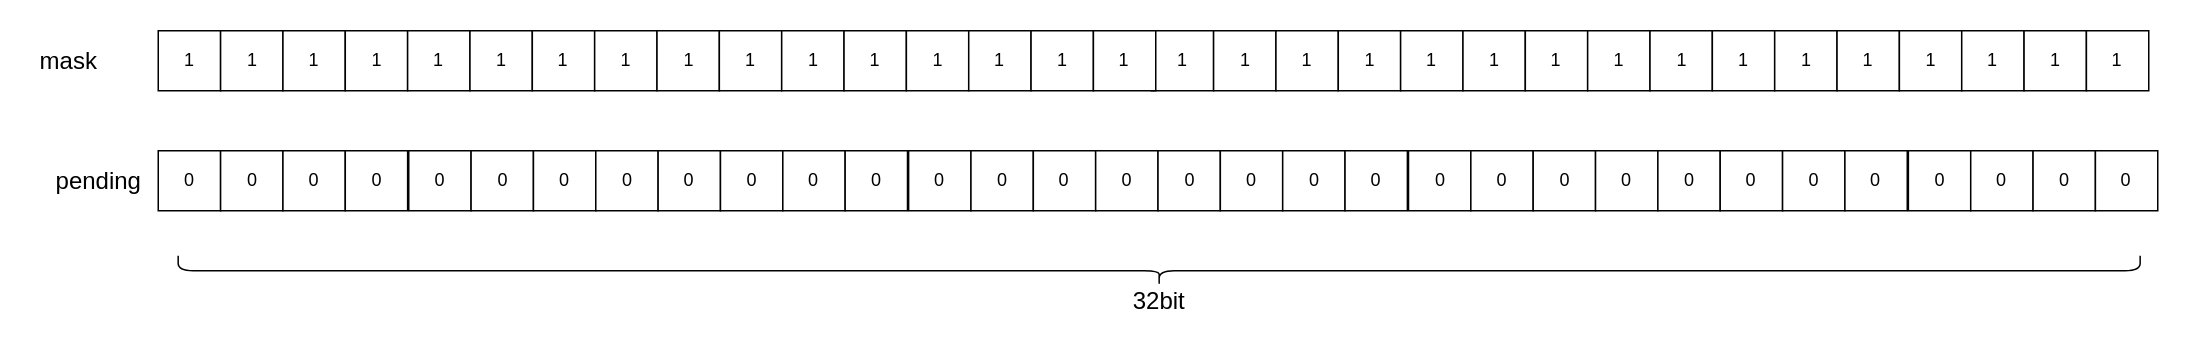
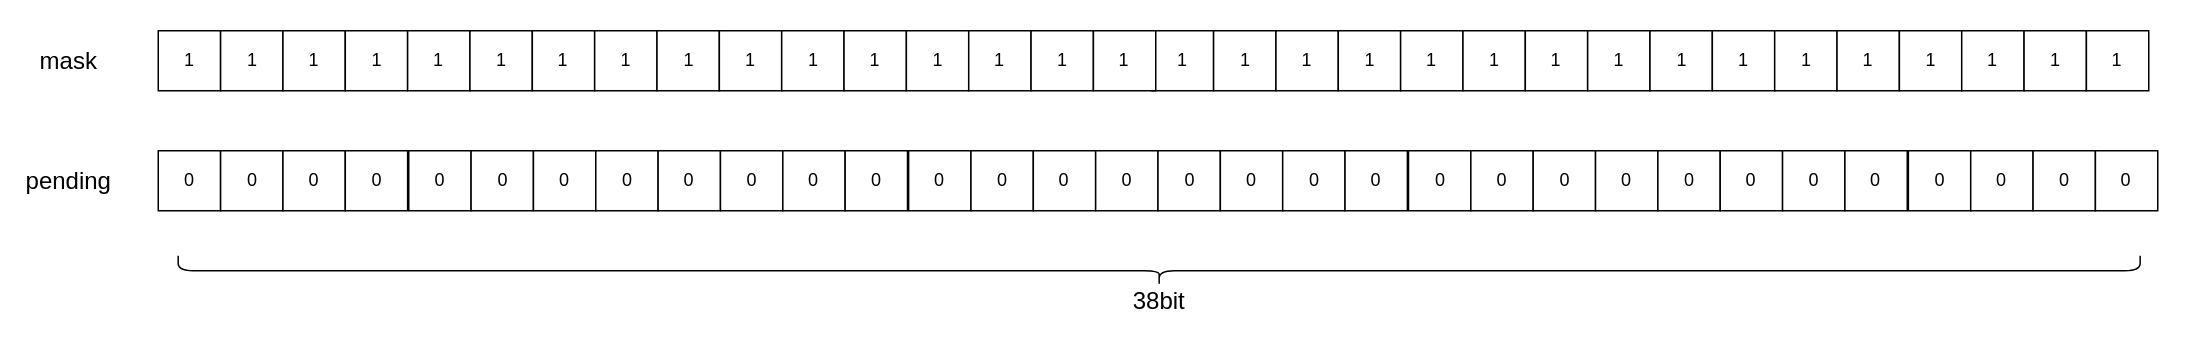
  <mxCell id="0" />
  <mxCell id="1" parent="0" />
  <mxCell id="2" value="mask" style="text;html=1;align=center;verticalAlign=middle;resizable=0;points=[];autosize=1;strokeColor=none;fillColor=none;fontSize=16;" vertex="1" parent="1"><mxGeometry x="20" y="30" width="50" height="20" as="geometry" /></mxCell>
- <mxCell id="3" value="pending" style="text;html=1;align=center;verticalAlign=middle;resizable=0;points=[];autosize=1;strokeColor=none;fillColor=none;fontSize=16;" vertex="1" parent="1"><mxGeometry x="30" y="110" width="70" height="20" as="geometry" /></mxCell>
+ <mxCell id="3" value="pending" style="text;html=1;align=center;verticalAlign=middle;resizable=0;points=[];autosize=1;strokeColor=none;fillColor=none;fontSize=16;" vertex="1" parent="1"><mxGeometry x="10" y="110" width="70" height="20" as="geometry" /></mxCell>
  <mxCell id="4" value="1" style="rounded=0;whiteSpace=wrap;html=1;" vertex="1" parent="1"><mxGeometry x="767" y="20" width="41.562" height="40" as="geometry" /></mxCell>
  <mxCell id="5" value="1" style="rounded=0;whiteSpace=wrap;html=1;" vertex="1" parent="1"><mxGeometry x="808.562" y="20" width="41.562" height="40" as="geometry" /></mxCell>
  <mxCell id="6" value="1" style="rounded=0;whiteSpace=wrap;html=1;" vertex="1" parent="1"><mxGeometry x="850.125" y="20" width="41.562" height="40" as="geometry" /></mxCell>
  <mxCell id="7" value="1" style="rounded=0;whiteSpace=wrap;html=1;" vertex="1" parent="1"><mxGeometry x="891.688" y="20" width="41.562" height="40" as="geometry" /></mxCell>
  <mxCell id="8" value="1" style="rounded=0;whiteSpace=wrap;html=1;" vertex="1" parent="1"><mxGeometry x="933.25" y="20" width="41.562" height="40" as="geometry" /></mxCell>
  <mxCell id="9" value="1" style="rounded=0;whiteSpace=wrap;html=1;" vertex="1" parent="1"><mxGeometry x="974.812" y="20" width="41.562" height="40" as="geometry" /></mxCell>
  <mxCell id="10" value="1" style="rounded=0;whiteSpace=wrap;html=1;" vertex="1" parent="1"><mxGeometry x="1016.375" y="20" width="41.562" height="40" as="geometry" /></mxCell>
  <mxCell id="11" value="1" style="rounded=0;whiteSpace=wrap;html=1;" vertex="1" parent="1"><mxGeometry x="1057.938" y="20" width="41.562" height="40" as="geometry" /></mxCell>
  <mxCell id="12" value="1" style="rounded=0;whiteSpace=wrap;html=1;" vertex="1" parent="1"><mxGeometry x="1099.5" y="20" width="41.562" height="40" as="geometry" /></mxCell>
  <mxCell id="13" value="1" style="rounded=0;whiteSpace=wrap;html=1;" vertex="1" parent="1"><mxGeometry x="1141.062" y="20" width="41.562" height="40" as="geometry" /></mxCell>
  <mxCell id="14" value="1" style="rounded=0;whiteSpace=wrap;html=1;" vertex="1" parent="1"><mxGeometry x="1182.625" y="20" width="41.562" height="40" as="geometry" /></mxCell>
  <mxCell id="15" value="1" style="rounded=0;whiteSpace=wrap;html=1;" vertex="1" parent="1"><mxGeometry x="1224.188" y="20" width="41.562" height="40" as="geometry" /></mxCell>
  <mxCell id="16" value="1" style="rounded=0;whiteSpace=wrap;html=1;" vertex="1" parent="1"><mxGeometry x="1265.75" y="20" width="41.562" height="40" as="geometry" /></mxCell>
  <mxCell id="17" value="1" style="rounded=0;whiteSpace=wrap;html=1;" vertex="1" parent="1"><mxGeometry x="1307.312" y="20" width="41.562" height="40" as="geometry" /></mxCell>
  <mxCell id="18" value="1" style="rounded=0;whiteSpace=wrap;html=1;" vertex="1" parent="1"><mxGeometry x="1348.875" y="20" width="41.562" height="40" as="geometry" /></mxCell>
  <mxCell id="19" value="1" style="rounded=0;whiteSpace=wrap;html=1;" vertex="1" parent="1"><mxGeometry x="1390.438" y="20" width="41.562" height="40" as="geometry" /></mxCell>
  <mxCell id="20" value="1" style="rounded=0;whiteSpace=wrap;html=1;" vertex="1" parent="1"><mxGeometry x="105" y="20" width="41.562" height="40" as="geometry" /></mxCell>
  <mxCell id="21" value="1" style="rounded=0;whiteSpace=wrap;html=1;" vertex="1" parent="1"><mxGeometry x="146.562" y="20" width="41.562" height="40" as="geometry" /></mxCell>
  <mxCell id="22" value="1" style="rounded=0;whiteSpace=wrap;html=1;" vertex="1" parent="1"><mxGeometry x="188.125" y="20" width="41.562" height="40" as="geometry" /></mxCell>
  <mxCell id="23" value="1" style="rounded=0;whiteSpace=wrap;html=1;" vertex="1" parent="1"><mxGeometry x="229.688" y="20" width="41.562" height="40" as="geometry" /></mxCell>
  <mxCell id="24" value="1" style="rounded=0;whiteSpace=wrap;html=1;" vertex="1" parent="1"><mxGeometry x="271.25" y="20" width="41.562" height="40" as="geometry" /></mxCell>
  <mxCell id="25" value="1" style="rounded=0;whiteSpace=wrap;html=1;" vertex="1" parent="1"><mxGeometry x="312.812" y="20" width="41.562" height="40" as="geometry" /></mxCell>
  <mxCell id="26" value="1" style="rounded=0;whiteSpace=wrap;html=1;" vertex="1" parent="1"><mxGeometry x="354.375" y="20" width="41.562" height="40" as="geometry" /></mxCell>
  <mxCell id="27" value="1" style="rounded=0;whiteSpace=wrap;html=1;" vertex="1" parent="1"><mxGeometry x="395.938" y="20" width="41.562" height="40" as="geometry" /></mxCell>
  <mxCell id="28" value="1" style="rounded=0;whiteSpace=wrap;html=1;" vertex="1" parent="1"><mxGeometry x="437.5" y="20" width="41.562" height="40" as="geometry" /></mxCell>
  <mxCell id="29" value="1" style="rounded=0;whiteSpace=wrap;html=1;" vertex="1" parent="1"><mxGeometry x="479.062" y="20" width="41.562" height="40" as="geometry" /></mxCell>
  <mxCell id="30" value="1" style="rounded=0;whiteSpace=wrap;html=1;" vertex="1" parent="1"><mxGeometry x="520.625" y="20" width="41.562" height="40" as="geometry" /></mxCell>
  <mxCell id="31" value="1" style="rounded=0;whiteSpace=wrap;html=1;" vertex="1" parent="1"><mxGeometry x="562.188" y="20" width="41.562" height="40" as="geometry" /></mxCell>
  <mxCell id="32" value="1" style="rounded=0;whiteSpace=wrap;html=1;" vertex="1" parent="1"><mxGeometry x="603.75" y="20" width="41.562" height="40" as="geometry" /></mxCell>
  <mxCell id="33" value="1" style="rounded=0;whiteSpace=wrap;html=1;" vertex="1" parent="1"><mxGeometry x="645.312" y="20" width="41.562" height="40" as="geometry" /></mxCell>
  <mxCell id="34" value="1" style="rounded=0;whiteSpace=wrap;html=1;" vertex="1" parent="1"><mxGeometry x="686.875" y="20" width="41.562" height="40" as="geometry" /></mxCell>
  <mxCell id="35" value="1" style="rounded=0;whiteSpace=wrap;html=1;" vertex="1" parent="1"><mxGeometry x="728.438" y="20" width="41.562" height="40" as="geometry" /></mxCell>
  <mxCell id="36" value="0" style="rounded=0;whiteSpace=wrap;html=1;" vertex="1" parent="1"><mxGeometry x="105" y="100" width="41.562" height="40" as="geometry" /></mxCell>
  <mxCell id="37" value="0" style="rounded=0;whiteSpace=wrap;html=1;" vertex="1" parent="1"><mxGeometry x="146.562" y="100" width="41.562" height="40" as="geometry" /></mxCell>
  <mxCell id="38" value="0" style="rounded=0;whiteSpace=wrap;html=1;" vertex="1" parent="1"><mxGeometry x="188.125" y="100" width="41.562" height="40" as="geometry" /></mxCell>
  <mxCell id="39" value="0" style="rounded=0;whiteSpace=wrap;html=1;" vertex="1" parent="1"><mxGeometry x="229.688" y="100" width="41.562" height="40" as="geometry" /></mxCell>
  <mxCell id="40" value="0" style="rounded=0;whiteSpace=wrap;html=1;" vertex="1" parent="1"><mxGeometry x="272" y="100" width="41.56" height="40" as="geometry" /></mxCell>
  <mxCell id="41" value="0" style="rounded=0;whiteSpace=wrap;html=1;" vertex="1" parent="1"><mxGeometry x="313.562" y="100" width="41.562" height="40" as="geometry" /></mxCell>
  <mxCell id="42" value="0" style="rounded=0;whiteSpace=wrap;html=1;" vertex="1" parent="1"><mxGeometry x="355.125" y="100" width="41.562" height="40" as="geometry" /></mxCell>
  <mxCell id="43" value="0" style="rounded=0;whiteSpace=wrap;html=1;" vertex="1" parent="1"><mxGeometry x="396.688" y="100" width="41.562" height="40" as="geometry" /></mxCell>
  <mxCell id="44" value="0" style="rounded=0;whiteSpace=wrap;html=1;" vertex="1" parent="1"><mxGeometry x="438.25" y="100" width="41.562" height="40" as="geometry" /></mxCell>
  <mxCell id="45" value="0" style="rounded=0;whiteSpace=wrap;html=1;" vertex="1" parent="1"><mxGeometry x="479.812" y="100" width="41.562" height="40" as="geometry" /></mxCell>
  <mxCell id="46" value="0" style="rounded=0;whiteSpace=wrap;html=1;" vertex="1" parent="1"><mxGeometry x="521.375" y="100" width="41.562" height="40" as="geometry" /></mxCell>
  <mxCell id="47" value="0" style="rounded=0;whiteSpace=wrap;html=1;" vertex="1" parent="1"><mxGeometry x="562.938" y="100" width="41.562" height="40" as="geometry" /></mxCell>
  <mxCell id="48" value="0" style="rounded=0;whiteSpace=wrap;html=1;" vertex="1" parent="1"><mxGeometry x="605.25" y="100" width="41.56" height="40" as="geometry" /></mxCell>
  <mxCell id="49" value="0" style="rounded=0;whiteSpace=wrap;html=1;" vertex="1" parent="1"><mxGeometry x="646.812" y="100" width="41.562" height="40" as="geometry" /></mxCell>
  <mxCell id="50" value="0" style="rounded=0;whiteSpace=wrap;html=1;" vertex="1" parent="1"><mxGeometry x="688.375" y="100" width="41.562" height="40" as="geometry" /></mxCell>
  <mxCell id="51" value="0" style="rounded=0;whiteSpace=wrap;html=1;" vertex="1" parent="1"><mxGeometry x="729.938" y="100" width="41.562" height="40" as="geometry" /></mxCell>
  <mxCell id="52" value="0" style="rounded=0;whiteSpace=wrap;html=1;" vertex="1" parent="1"><mxGeometry x="771.5" y="100" width="41.562" height="40" as="geometry" /></mxCell>
  <mxCell id="53" value="0" style="rounded=0;whiteSpace=wrap;html=1;" vertex="1" parent="1"><mxGeometry x="813.062" y="100" width="41.562" height="40" as="geometry" /></mxCell>
  <mxCell id="54" value="0" style="rounded=0;whiteSpace=wrap;html=1;" vertex="1" parent="1"><mxGeometry x="854.625" y="100" width="41.562" height="40" as="geometry" /></mxCell>
  <mxCell id="55" value="0" style="rounded=0;whiteSpace=wrap;html=1;" vertex="1" parent="1"><mxGeometry x="896.188" y="100" width="41.562" height="40" as="geometry" /></mxCell>
  <mxCell id="56" value="0" style="rounded=0;whiteSpace=wrap;html=1;" vertex="1" parent="1"><mxGeometry x="938.5" y="100" width="41.56" height="40" as="geometry" /></mxCell>
  <mxCell id="57" value="0" style="rounded=0;whiteSpace=wrap;html=1;" vertex="1" parent="1"><mxGeometry x="980.062" y="100" width="41.562" height="40" as="geometry" /></mxCell>
  <mxCell id="58" value="0" style="rounded=0;whiteSpace=wrap;html=1;" vertex="1" parent="1"><mxGeometry x="1021.625" y="100" width="41.562" height="40" as="geometry" /></mxCell>
  <mxCell id="59" value="0" style="rounded=0;whiteSpace=wrap;html=1;" vertex="1" parent="1"><mxGeometry x="1063.188" y="100" width="41.562" height="40" as="geometry" /></mxCell>
  <mxCell id="60" value="0" style="rounded=0;whiteSpace=wrap;html=1;" vertex="1" parent="1"><mxGeometry x="1104.75" y="100" width="41.562" height="40" as="geometry" /></mxCell>
  <mxCell id="61" value="0" style="rounded=0;whiteSpace=wrap;html=1;" vertex="1" parent="1"><mxGeometry x="1146.312" y="100" width="41.562" height="40" as="geometry" /></mxCell>
  <mxCell id="62" value="0" style="rounded=0;whiteSpace=wrap;html=1;" vertex="1" parent="1"><mxGeometry x="1187.875" y="100" width="41.562" height="40" as="geometry" /></mxCell>
  <mxCell id="63" value="0" style="rounded=0;whiteSpace=wrap;html=1;" vertex="1" parent="1"><mxGeometry x="1229.438" y="100" width="41.562" height="40" as="geometry" /></mxCell>
  <mxCell id="64" value="0" style="rounded=0;whiteSpace=wrap;html=1;" vertex="1" parent="1"><mxGeometry x="1271.75" y="100" width="41.56" height="40" as="geometry" /></mxCell>
  <mxCell id="65" value="0" style="rounded=0;whiteSpace=wrap;html=1;" vertex="1" parent="1"><mxGeometry x="1313.312" y="100" width="41.562" height="40" as="geometry" /></mxCell>
  <mxCell id="66" value="0" style="rounded=0;whiteSpace=wrap;html=1;" vertex="1" parent="1"><mxGeometry x="1354.875" y="100" width="41.562" height="40" as="geometry" /></mxCell>
  <mxCell id="67" value="0" style="rounded=0;whiteSpace=wrap;html=1;" vertex="1" parent="1"><mxGeometry x="1396.438" y="100" width="41.562" height="40" as="geometry" /></mxCell>
  <mxCell id="68" value="" style="shape=curlyBracket;whiteSpace=wrap;html=1;rounded=1;flipH=1;rotation=-180;direction=south;" vertex="1" parent="1"><mxGeometry x="118.28" y="170" width="1308" height="20" as="geometry" /></mxCell>
- <mxCell id="69" value="32bit" style="text;html=1;align=center;verticalAlign=middle;resizable=0;points=[];autosize=1;strokeColor=none;fillColor=none;fontSize=16;" vertex="1" parent="1"><mxGeometry x="747.28" y="190" width="50" height="20" as="geometry" /></mxCell>
+ <mxCell id="69" value="38bit" style="text;html=1;align=center;verticalAlign=middle;resizable=0;points=[];autosize=1;strokeColor=none;fillColor=none;fontSize=16;" vertex="1" parent="1"><mxGeometry x="747.28" y="190" width="50" height="20" as="geometry" /></mxCell>
